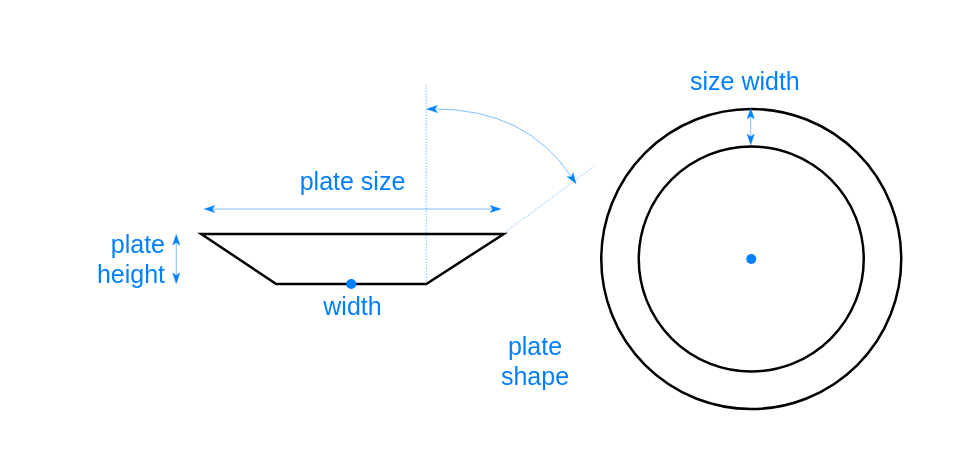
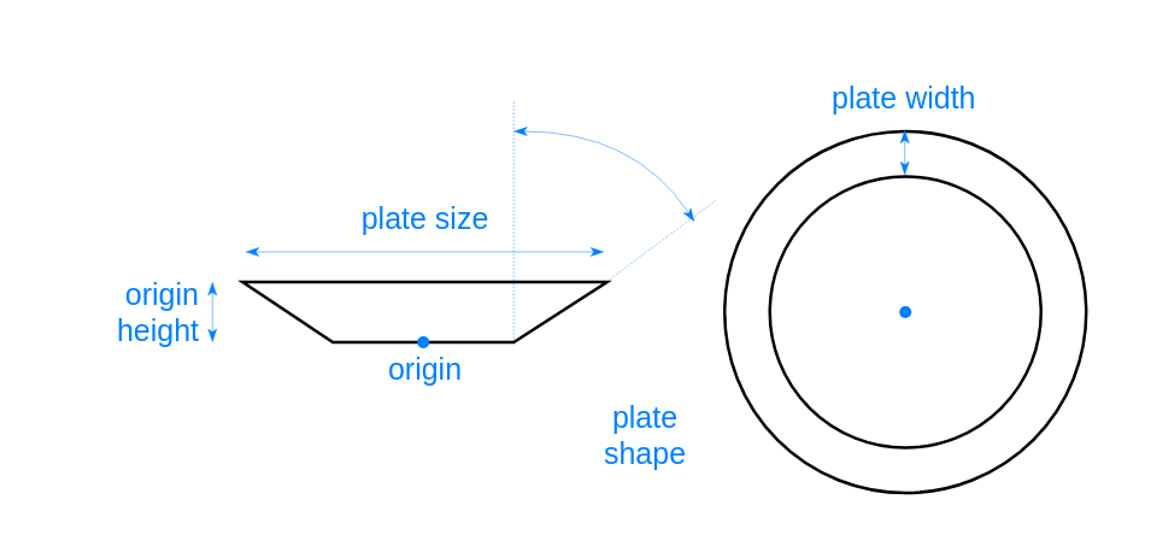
  <mxCell id="0" />
  <mxCell id="1" parent="0" />
  <mxCell id="2" value="" style="endArrow=none;html=1;rounded=0;strokeWidth=0.2;strokeColor=#007FFF;endFill=0;endSize=4;startArrow=none;startFill=0;startSize=4;dashed=1;" parent="1" edge="1"><mxGeometry width="50" height="50" relative="1" as="geometry"><mxPoint x="170" y="113" as="sourcePoint" /><mxPoint x="170" y="33" as="targetPoint" /></mxGeometry></mxCell>
  <mxCell id="3" value="" style="endArrow=classicThin;html=1;rounded=0;strokeWidth=0.2;strokeColor=#007FFF;endFill=1;endSize=4;startArrow=classicThin;startFill=1;startSize=4;" parent="1" edge="1"><mxGeometry width="50" height="50" relative="1" as="geometry"><mxPoint x="70" y="113" as="sourcePoint" /><mxPoint x="70" y="93" as="targetPoint" /></mxGeometry></mxCell>
  <mxCell id="4" value="" style="ellipse;whiteSpace=wrap;html=1;aspect=fixed;fillColor=none;connectable=0;allowArrows=0;" parent="1" vertex="1"><mxGeometry x="240" y="43" width="120" height="120" as="geometry" /></mxCell>
  <mxCell id="5" value="" style="ellipse;whiteSpace=wrap;html=1;aspect=fixed;fillColor=none;connectable=0;allowArrows=0;" parent="1" vertex="1"><mxGeometry x="255" y="58" width="90" height="90" as="geometry" /></mxCell>
  <mxCell id="6" value="" style="endArrow=none;html=1;rounded=0;" parent="1" edge="1"><mxGeometry width="50" height="50" relative="1" as="geometry"><mxPoint x="140" y="93" as="sourcePoint" /><mxPoint x="140" y="93" as="targetPoint" /><Array as="points"><mxPoint x="201" y="93" /><mxPoint x="170" y="113" /><mxPoint x="110" y="113" /><mxPoint x="80" y="93" /></Array></mxGeometry></mxCell>
- <mxCell id="7" value="&lt;div style=&quot;&quot;&gt;&lt;span style=&quot;background-color: initial;&quot;&gt;plate&lt;/span&gt;&lt;/div&gt;&lt;div style=&quot;&quot;&gt;&lt;span style=&quot;background-color: initial;&quot;&gt;height&lt;/span&gt;&lt;/div&gt;" style="text;html=1;align=right;verticalAlign=middle;whiteSpace=wrap;rounded=0;fontSize=10;fontColor=#007FFF;allowArrows=0;connectable=0;spacingLeft=2;spacingTop=2;spacingBottom=2;spacingRight=2;" parent="1" vertex="1"><mxGeometry x="20" y="83" width="50" height="40" as="geometry" /></mxCell>
+ <mxCell id="7" value="&lt;div style=&quot;&quot;&gt;&lt;span style=&quot;background-color: initial;&quot;&gt;origin&lt;/span&gt;&lt;/div&gt;&lt;div style=&quot;&quot;&gt;&lt;span style=&quot;background-color: initial;&quot;&gt;height&lt;/span&gt;&lt;/div&gt;" style="text;html=1;align=right;verticalAlign=middle;whiteSpace=wrap;rounded=0;fontSize=10;fontColor=#007FFF;allowArrows=0;connectable=0;spacingLeft=2;spacingTop=2;spacingBottom=2;spacingRight=2;" parent="1" vertex="1"><mxGeometry x="20" y="83" width="50" height="40" as="geometry" /></mxCell>
  <mxCell id="8" value="" style="endArrow=classicThin;html=1;rounded=0;strokeWidth=0.2;strokeColor=#007FFF;endFill=1;endSize=4;startArrow=classicThin;startFill=1;startSize=4;" parent="1" edge="1"><mxGeometry width="50" height="50" relative="1" as="geometry"><mxPoint x="81" y="83" as="sourcePoint" /><mxPoint x="200" y="83" as="targetPoint" /></mxGeometry></mxCell>
  <mxCell id="9" value="&lt;div style=&quot;&quot;&gt;&lt;span style=&quot;background-color: initial;&quot;&gt;plate size&lt;/span&gt;&lt;/div&gt;" style="text;html=1;align=center;verticalAlign=bottom;whiteSpace=wrap;rounded=0;fontSize=10;fontColor=#007FFF;allowArrows=0;connectable=0;spacingLeft=2;spacingTop=2;spacingBottom=2;spacingRight=2;" parent="1" vertex="1"><mxGeometry x="111" y="63" width="60" height="20" as="geometry" /></mxCell>
  <mxCell id="10" value="" style="endArrow=classicThin;html=1;rounded=0;strokeWidth=0.2;strokeColor=#007FFF;endFill=1;endSize=4;startArrow=classicThin;startFill=1;startSize=4;curved=1;" parent="1" edge="1"><mxGeometry width="50" height="50" relative="1" as="geometry"><mxPoint x="230" y="73" as="sourcePoint" /><mxPoint x="170" y="43" as="targetPoint" /><Array as="points"><mxPoint x="210" y="43" /></Array></mxGeometry></mxCell>
  <mxCell id="11" value="" style="endArrow=none;html=1;rounded=0;strokeWidth=0.2;strokeColor=#007FFF;endFill=0;endSize=4;startArrow=none;startFill=0;startSize=4;dashed=1;" parent="1" edge="1"><mxGeometry width="50" height="50" relative="1" as="geometry"><mxPoint x="202" y="92" as="sourcePoint" /><mxPoint x="237" y="66" as="targetPoint" /></mxGeometry></mxCell>
  <mxCell id="12" value="&lt;div style=&quot;&quot;&gt;&lt;span style=&quot;background-color: initial;&quot;&gt;plate shape&lt;/span&gt;&lt;/div&gt;" style="text;html=1;align=center;verticalAlign=bottom;whiteSpace=wrap;rounded=0;fontSize=10;fontColor=#007FFF;allowArrows=0;connectable=0;spacingLeft=2;spacingTop=2;spacingBottom=2;spacingRight=2;" parent="1" vertex="1"><mxGeometry x="194" y="136" width="40" height="25" as="geometry" /></mxCell>
  <mxCell id="13" value="" style="ellipse;whiteSpace=wrap;html=1;aspect=fixed;connectable=0;fillColor=#007FFF;strokeColor=none;" parent="1" vertex="1"><mxGeometry x="138" y="111" width="4" height="4" as="geometry" /></mxCell>
- <mxCell id="14" value="&lt;div style=&quot;&quot;&gt;&lt;span style=&quot;background-color: initial;&quot;&gt;width&lt;/span&gt;&lt;/div&gt;" style="text;html=1;align=center;verticalAlign=middle;whiteSpace=wrap;rounded=0;fontSize=10;fontColor=#007FFF;allowArrows=0;connectable=0;spacingLeft=2;spacingTop=2;spacingBottom=2;spacingRight=2;" parent="1" vertex="1"><mxGeometry x="111" y="113" width="60" height="18" as="geometry" /></mxCell>
+ <mxCell id="14" value="&lt;div style=&quot;&quot;&gt;&lt;span style=&quot;background-color: initial;&quot;&gt;origin&lt;/span&gt;&lt;/div&gt;" style="text;html=1;align=center;verticalAlign=middle;whiteSpace=wrap;rounded=0;fontSize=10;fontColor=#007FFF;allowArrows=0;connectable=0;spacingLeft=2;spacingTop=2;spacingBottom=2;spacingRight=2;" parent="1" vertex="1"><mxGeometry x="111" y="113" width="60" height="18" as="geometry" /></mxCell>
  <mxCell id="15" value="" style="ellipse;whiteSpace=wrap;html=1;aspect=fixed;connectable=0;fillColor=#007FFF;strokeColor=none;" parent="1" vertex="1"><mxGeometry x="298" y="101" width="4" height="4" as="geometry" /></mxCell>
  <mxCell id="16" value="" style="endArrow=classicThin;html=1;rounded=0;strokeWidth=0.2;strokeColor=#007FFF;endFill=1;endSize=4;startArrow=classicThin;startFill=1;startSize=4;" parent="1" edge="1"><mxGeometry width="50" height="50" relative="1" as="geometry"><mxPoint x="299.79" y="57.5" as="sourcePoint" /><mxPoint x="299.79" y="42.5" as="targetPoint" /></mxGeometry></mxCell>
- <mxCell id="17" value="&lt;div style=&quot;&quot;&gt;size width&lt;/div&gt;" style="text;html=1;align=left;verticalAlign=middle;whiteSpace=wrap;rounded=0;fontSize=10;fontColor=#007FFF;allowArrows=0;connectable=0;spacingLeft=2;spacingTop=2;spacingBottom=2;spacingRight=2;" parent="1" vertex="1"><mxGeometry x="272" y="20" width="66" height="23" as="geometry" /></mxCell>
+ <mxCell id="17" value="&lt;div style=&quot;&quot;&gt;plate width&lt;/div&gt;" style="text;html=1;align=left;verticalAlign=middle;whiteSpace=wrap;rounded=0;fontSize=10;fontColor=#007FFF;allowArrows=0;connectable=0;spacingLeft=2;spacingTop=2;spacingBottom=2;spacingRight=2;" parent="1" vertex="1"><mxGeometry x="272" y="20" width="66" height="23" as="geometry" /></mxCell>
